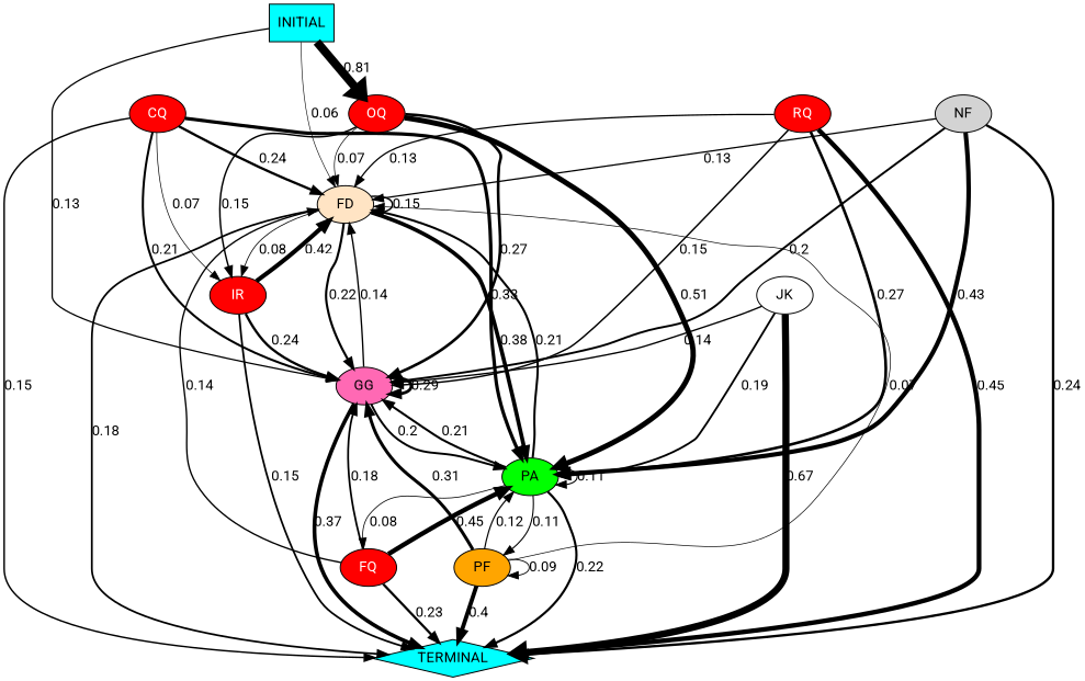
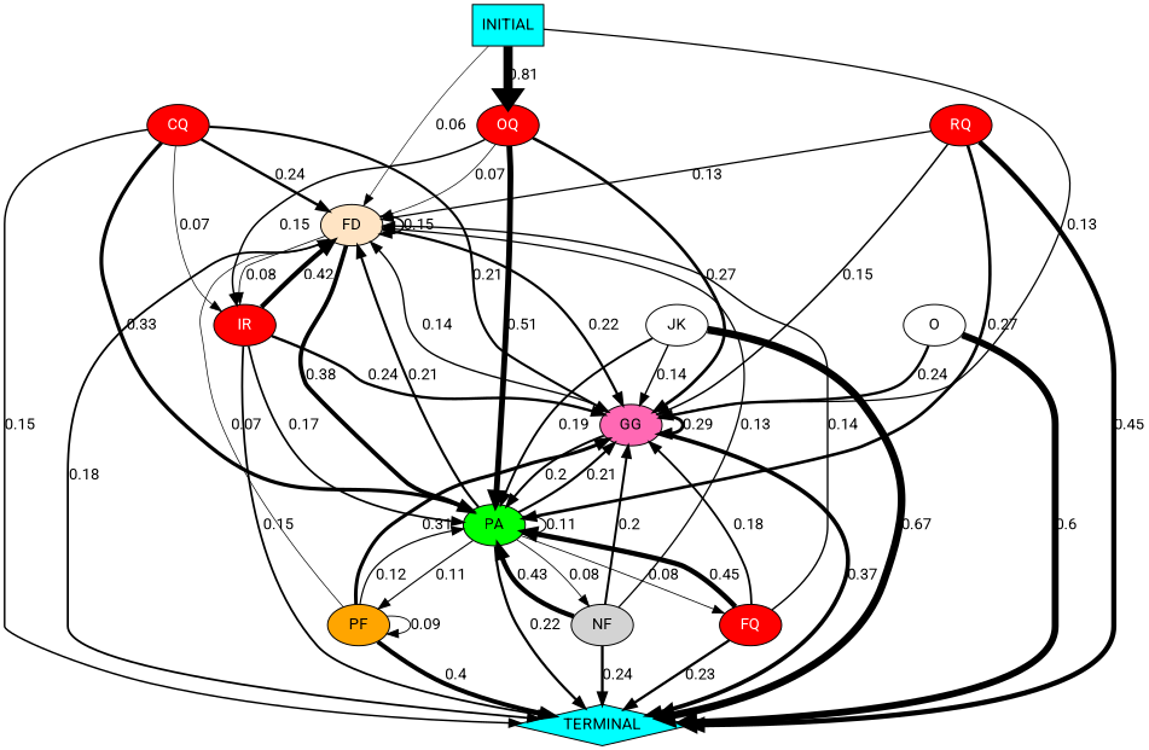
  digraph {
    fontname=Roboto
    node [fillcolor=red fontname=Roboto style=filled]
    edge [fontname=Roboto penwidth=2.4]
    n1 [fontcolor=white label=CQ]
    n2 [fillcolor=bisque fontcolor=black label=FD]
    n3 [fillcolor=hotpink label=GG]
    n4 [fontcolor=white label=IR]
    n5 [fillcolor=green label=PA]
    n6 [fillcolor=cyan label=TERMINAL shape=diamond]
    n7 [fontcolor=white label=FQ]
    n8 [label=NF orange=red fillcolor=""]
    n9 [fillcolor=orange label=PF]
    n10 [label=JK fillcolor="" style=""]
+   n11 [label=O fillcolor="" style=""]
    n12 [fontcolor=white label=OQ]
    n13 [fontcolor=white label=RQ]
    n14 [fillcolor=cyan label=INITIAL shape=box]
    n1 -> n2 [label=0.24]
    n1 -> n3 [label=0.21 penwidth=2.1]
    n1 -> n4 [label=0.07 penwidth=0.7000000000000001]
    n1 -> n5 [label=0.33 penwidth=3.3000000000000003]
    n1 -> n6 [label=0.15 penwidth=1.5]
    n2 -> n2 [label=0.15 penwidth=1.5]
    n2 -> n3 [label=0.22 penwidth=2.2]
    n2 -> n4 [label=0.08 penwidth=0.8]
    n2 -> n5 [label=0.38 penwidth=3.8]
    n2 -> n6 [label=0.18 penwidth=1.7999999999999998]
    n3 -> n2 [label=0.14 penwidth=1.4000000000000001]
    n3 -> n3 [label=0.29 penwidth=2.9]
    n3 -> n5 [label=0.2 penwidth=2.0]
    n3 -> n6 [label=0.37 penwidth=3.7]
    n4 -> n2 [label=0.42 penwidth=4.2]
    n4 -> n3 [label=0.24]
+   n4 -> n5 [label=0.17 penwidth=1.7000000000000002]
    n4 -> n6 [label=0.15 penwidth=1.7999999999999998]
    n5 -> n2 [label=0.21 penwidth=2.1]
    n5 -> n3 [label=0.21 penwidth=2.1]
    n5 -> n5 [label=0.11 penwidth=1.1]
    n5 -> n6 [label=0.22 penwidth=2.2]
    n5 -> n7 [label=0.08 penwidth=0.8]
+   n5 -> n8 [label=0.08 penwidth=0.8]
    n5 -> n9 [label=0.11 penwidth=1.1]
    n7 -> n2 [label=0.14 penwidth=1.4000000000000001]
    n7 -> n3 [label=0.18 penwidth=1.7999999999999998]
    n7 -> n5 [label=0.45 penwidth=4.5]
    n7 -> n6 [label=0.23 penwidth=2.3000000000000003]
    n8 -> n2 [label=0.13 penwidth=1.3]
    n8 -> n3 [label=0.2 penwidth=2.0]
    n8 -> n5 [label=0.43 penwidth=4.3]
    n8 -> n6 [label=0.24]
    n9 -> n2 [label=0.07 penwidth=0.7000000000000001]
    n9 -> n3 [label=0.31 penwidth=3.1]
    n9 -> n5 [label=0.12 penwidth=1.2]
    n9 -> n6 [label=0.4 penwidth=4.0]
    n9 -> n9 [label=0.09 penwidth=0.8999999999999999]
    n10 -> n3 [label=0.14 penwidth=1.4000000000000001]
    n10 -> n5 [label=0.19 penwidth=1.9]
    n10 -> n6 [label=0.67 penwidth=6.7]
+   n11 -> n3 [label=0.24]
+   n11 -> n6 [label=0.6 penwidth=6.0]
    n12 -> n2 [label=0.07 penwidth=0.7000000000000001]
    n12 -> n3 [label=0.27 penwidth=2.7]
    n12 -> n4 [label=0.15 penwidth=1.5]
    n12 -> n5 [label=0.51 penwidth=5.1]
    n13 -> n2 [label=0.13 penwidth=1.3]
    n13 -> n3 [label=0.15 penwidth=1.5]
    n13 -> n5 [label=0.27 penwidth=2.7]
    n13 -> n6 [label=0.45 penwidth=4.5]
    n14 -> n2 [label=0.06 penwidth=0.6]
    n14 -> n3 [label=0.13 penwidth=1.3]
    n14 -> n12 [label=0.81 penwidth=8.100000000000001]
  }
